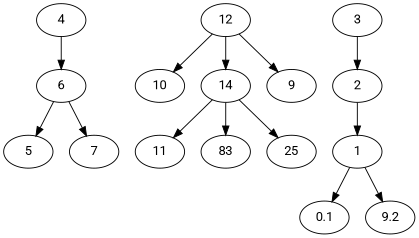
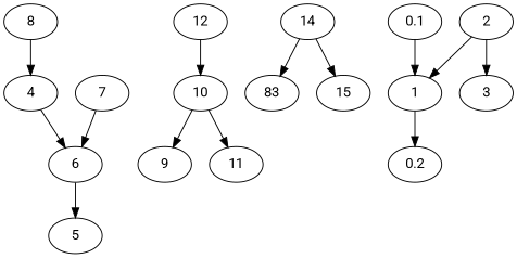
  digraph {
    fontname=Roboto
    node [fontname=Roboto]
    edge [fontname=Roboto]
+   8
    4
    6
    12
    10
    14
    2
    1
    3
    5
    7
    9
    11
    n14 [label=83]
-   15 [label=25]
+   15
    0.1
-   0.2 [label=9.2]
+   0.2
+   8 -> 4
    4 -> 6
    6 -> 5
-   6 -> 7
+   7 -> 6
    12 -> 10
-   12 -> 14
-   12 -> 9
-   14 -> 11
+   10 -> 9
+   10 -> 11
    14 -> n14
    14 -> 15
    2 -> 1
-   3 -> 2
-   1 -> 0.1
+   2 -> 3
+   0.1 -> 1
    1 -> 0.2
  }
